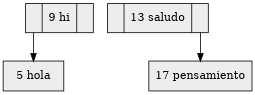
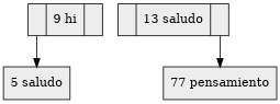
  digraph {
    rankdir=TB
    node [color=black fillcolor=gray93 shape=record style=filled]
    n1 [label="<C0>| 9 hi|<C1> "]
-   n2 [label=" 5 hola"]
+   n2 [label="5 saludo"]
    n3 [label="<C0>| 13 saludo|<C1> "]
-   n4 [label=" 17 pensamiento"]
+   n4 [label="77 pensamiento"]
    n1 -> n2 [tailport=C0]
    n3 -> n4 [tailport=C1]
  }
